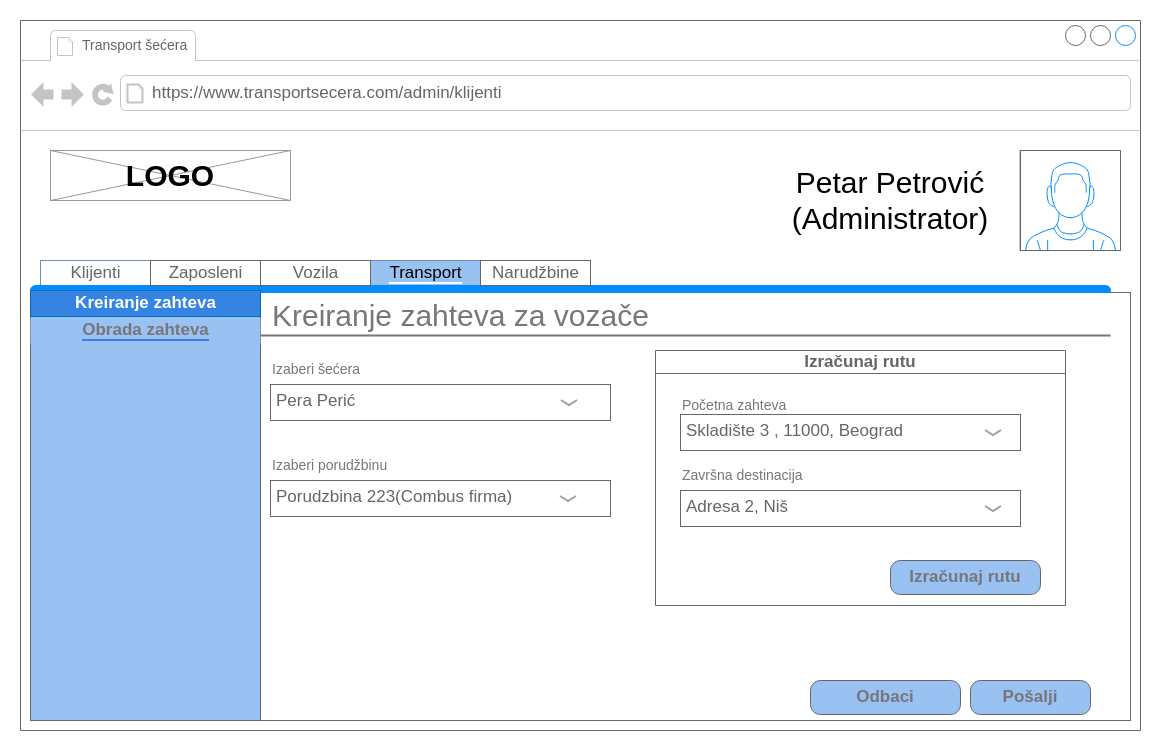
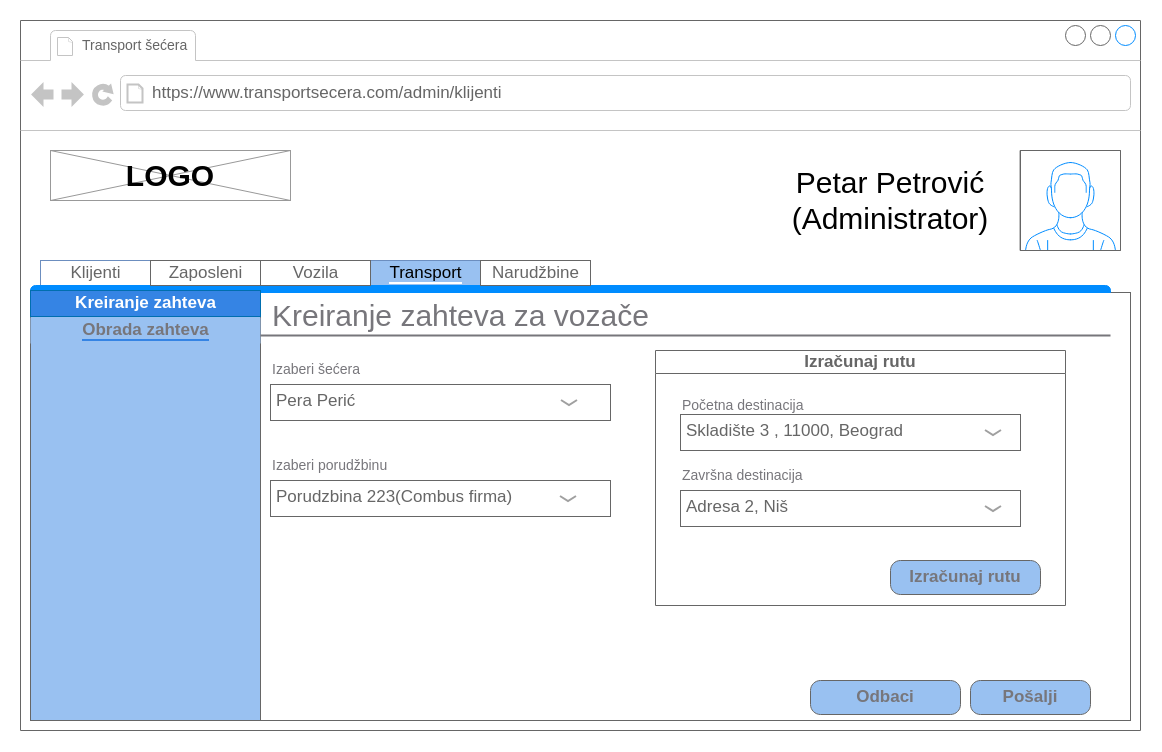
  <mxCell id="0" />
  <mxCell id="1" parent="0" />
  <mxCell id="2" value="" style="strokeWidth=1;shadow=0;dashed=0;align=center;html=1;shape=mxgraph.mockup.containers.browserWindow;rSize=0;strokeColor=#666666;strokeColor2=#008cff;strokeColor3=#c4c4c4;mainText=,;recursiveResize=0;" parent="1" vertex="1"><mxGeometry x="20" y="20" width="1120" height="710" as="geometry" /></mxCell>
  <mxCell id="3" value="Transport šećera" style="strokeWidth=1;shadow=0;dashed=0;align=center;html=1;shape=mxgraph.mockup.containers.anchor;fontSize=14;fontColor=#666666;align=left;" parent="2" vertex="1"><mxGeometry x="60" y="10" width="110" height="30" as="geometry" /></mxCell>
  <mxCell id="4" value="https://www.transportsecera.com/admin/klijenti" style="strokeWidth=1;shadow=0;dashed=0;align=center;html=1;shape=mxgraph.mockup.containers.anchor;rSize=0;fontSize=17;fontColor=#666666;align=left;" parent="2" vertex="1"><mxGeometry x="130" y="60" width="450" height="26" as="geometry" /></mxCell>
  <mxCell id="5" value="" style="verticalLabelPosition=bottom;shadow=0;dashed=0;align=center;html=1;verticalAlign=top;strokeWidth=1;shape=mxgraph.mockup.graphics.simpleIcon;strokeColor=#999999;fontSize=14;" parent="2" vertex="1"><mxGeometry x="30" y="130" width="240" height="50" as="geometry" /></mxCell>
  <mxCell id="6" value="&lt;div style=&quot;font-size: 30px;&quot;&gt;LOGO&lt;/div&gt;" style="text;html=1;strokeColor=none;fillColor=none;align=center;verticalAlign=middle;whiteSpace=wrap;rounded=0;fontSize=30;fontStyle=1" parent="2" vertex="1"><mxGeometry x="120" y="140" width="60" height="30" as="geometry" /></mxCell>
  <mxCell id="7" value="" style="verticalLabelPosition=bottom;shadow=0;dashed=0;align=center;html=1;verticalAlign=top;strokeWidth=1;shape=mxgraph.mockup.containers.userMale;strokeColor=#666666;strokeColor2=#008cff;fontSize=30;" parent="2" vertex="1"><mxGeometry x="1000" y="130" width="100" height="100" as="geometry" /></mxCell>
  <mxCell id="8" value="&lt;div&gt;Petar Petrović &lt;br&gt;&lt;/div&gt;&lt;div&gt;(Administrator)&lt;br&gt;&lt;/div&gt;" style="text;html=1;strokeColor=none;fillColor=none;align=center;verticalAlign=middle;whiteSpace=wrap;rounded=0;fontSize=30;" parent="2" vertex="1"><mxGeometry x="750" y="140" width="240" height="80" as="geometry" /></mxCell>
  <mxCell id="9" value="&lt;span style=&quot;background-color: rgb(153, 193, 241);&quot;&gt;Transport&lt;/span&gt;" style="strokeColor=#6c8ebf;fillColor=#99c1f1;gradientColor=inherit;strokeWidth=1;shadow=0;dashed=0;align=center;html=1;shape=mxgraph.mockup.containers.rrect;rSize=0;fontSize=17;fontColor=default;gradientColor=none;labelBackgroundColor=default;" parent="2" vertex="1"><mxGeometry width="110" height="25" relative="1" as="geometry"><mxPoint x="350" y="240" as="offset" /></mxGeometry></mxCell>
  <mxCell id="10" value="" style="strokeWidth=1;shadow=0;dashed=0;align=center;html=1;shape=mxgraph.mockup.containers.marginRect2;rectMarginTop=32;strokeColor=#666666;gradientColor=none;labelBackgroundColor=default;fontSize=30;fontColor=#000000;" parent="2" vertex="1"><mxGeometry x="10" y="240" width="1100" height="460" as="geometry" /></mxCell>
  <mxCell id="11" value="&lt;font color=&quot;#666666&quot;&gt;Klijenti&lt;/font&gt;" style="strokeColor=#6c8ebf;fillColor=#FFFFFF;gradientColor=#7ea6e0;strokeWidth=1;shadow=0;dashed=0;align=center;html=1;shape=mxgraph.mockup.containers.rrect;rSize=0;fontSize=17;gradientColor=none;labelBackgroundColor=default;" parent="10" vertex="1"><mxGeometry width="110" height="25" relative="1" as="geometry"><mxPoint x="10" as="offset" /></mxGeometry></mxCell>
  <mxCell id="12" value="" style="strokeWidth=1;shadow=0;dashed=0;align=center;html=1;shape=mxgraph.mockup.containers.topButton;rSize=5;strokeColor=#008cff;fillColor=#008cff;gradientColor=none;resizeWidth=1;movable=0;deletable=1;labelBackgroundColor=default;fontSize=30;fontColor=#000000;" parent="10" vertex="1"><mxGeometry width="1080" height="7" relative="1" as="geometry"><mxPoint y="25" as="offset" /></mxGeometry></mxCell>
  <mxCell id="13" value="Zaposleni" style="strokeColor=inherit;fillColor=inherit;gradientColor=inherit;strokeWidth=1;shadow=0;dashed=0;align=center;html=1;shape=mxgraph.mockup.containers.rrect;rSize=0;fontSize=17;fontColor=#666666;gradientColor=none;labelBackgroundColor=default;" parent="10" vertex="1"><mxGeometry width="110" height="25" relative="1" as="geometry"><mxPoint x="120" as="offset" /></mxGeometry></mxCell>
  <mxCell id="14" value="Vozila" style="strokeColor=inherit;fillColor=inherit;gradientColor=inherit;strokeWidth=1;shadow=0;dashed=0;align=center;html=1;shape=mxgraph.mockup.containers.rrect;rSize=0;fontSize=17;fontColor=#666666;gradientColor=none;labelBackgroundColor=default;" parent="10" vertex="1"><mxGeometry width="110" height="25" relative="1" as="geometry"><mxPoint x="230" as="offset" /></mxGeometry></mxCell>
  <mxCell id="15" value="" style="strokeWidth=1;shadow=0;dashed=0;align=center;html=1;shape=mxgraph.mockup.containers.rrect;rSize=0;strokeColor=#666666;labelBackgroundColor=#99c1f1;fontSize=30;fontColor=#000000;fillColor=#99c1f1;" parent="10" vertex="1"><mxGeometry y="30" width="230" height="430" as="geometry" /></mxCell>
  <mxCell id="16" value="&lt;span style=&quot;background-color: rgb(153, 193, 241);&quot;&gt;Obrada zahteva&lt;/span&gt;" style="strokeColor=none;fillColor=#99c1f1;strokeWidth=1;shadow=0;dashed=0;align=center;html=1;shape=mxgraph.mockup.containers.rrect;rSize=0;fontSize=17;fontColor=#77767b;fontStyle=1;resizeWidth=1;labelBackgroundColor=#3584E4;" parent="15" vertex="1"><mxGeometry width="230" height="26" relative="1" as="geometry"><mxPoint y="27" as="offset" /></mxGeometry></mxCell>
  <mxCell id="17" value="Kreiranje zahteva" style="strokeColor=#006EAF;fillColor=#3584e4;strokeWidth=1;shadow=0;dashed=0;align=center;html=1;shape=mxgraph.mockup.containers.rrect;rSize=0;fontSize=17;fontColor=#ffffff;fontStyle=1;resizeWidth=1;labelBackgroundColor=#3584e4;" parent="15" vertex="1"><mxGeometry width="230" height="26" relative="1" as="geometry"><mxPoint as="offset" /></mxGeometry></mxCell>
  <mxCell id="18" value="Kreiranje zahteva za vozače" style="text;html=1;strokeColor=none;fillColor=none;align=left;verticalAlign=middle;whiteSpace=wrap;rounded=0;labelBackgroundColor=#ffffff;fontSize=30;fontColor=#77767b;" parent="10" vertex="1"><mxGeometry x="240" y="40" width="450" height="30" as="geometry" /></mxCell>
  <mxCell id="19" value="Pera Perić" style="strokeWidth=1;shadow=0;dashed=0;align=center;html=1;shape=mxgraph.mockup.text.textBox;fontColor=#666666;align=left;fontSize=17;spacingLeft=4;spacingTop=-3;strokeColor=#666666;mainText=;labelBackgroundColor=#ffffff;fillColor=#ffffff;" parent="10" vertex="1"><mxGeometry x="240" y="124" width="340" height="36" as="geometry" /></mxCell>
  <mxCell id="20" value="" style="line;strokeWidth=2;html=1;labelBackgroundColor=#ffffff;strokeColor=#77767b;fontSize=30;fontColor=#77767b;fillColor=#ffffff;" parent="10" vertex="1"><mxGeometry x="230" y="70" width="850" height="10" as="geometry" /></mxCell>
  <mxCell id="21" value="&lt;div&gt;Izaberi šećera&lt;br&gt;&lt;/div&gt;" style="text;html=1;strokeColor=none;fillColor=none;align=left;verticalAlign=middle;whiteSpace=wrap;rounded=0;labelBackgroundColor=#ffffff;fontSize=14;fontColor=#77767b;" parent="10" vertex="1"><mxGeometry x="240" y="94" width="340" height="30" as="geometry" /></mxCell>
  <mxCell id="22" value="&lt;font color=&quot;#77767b&quot;&gt;Pošalji&lt;/font&gt;" style="strokeWidth=1;shadow=0;dashed=0;align=center;html=1;shape=mxgraph.mockup.buttons.button;strokeColor=#666666;fontColor=#ffffff;mainText=;buttonStyle=round;fontSize=17;fontStyle=1;fillColor=#99c1f1;whiteSpace=wrap;labelBackgroundColor=#99c1f1;" parent="10" vertex="1"><mxGeometry x="940" y="420" width="120" height="34" as="geometry" /></mxCell>
  <mxCell id="23" value="&lt;font color=&quot;#77767b&quot;&gt;Odbaci&lt;/font&gt;" style="strokeWidth=1;shadow=0;dashed=0;align=center;html=1;shape=mxgraph.mockup.buttons.button;strokeColor=#666666;fontColor=#ffffff;mainText=;buttonStyle=round;fontSize=17;fontStyle=1;fillColor=#99c1f1;whiteSpace=wrap;labelBackgroundColor=#99c1f1;" parent="10" vertex="1"><mxGeometry x="780" y="420" width="150" height="34" as="geometry" /></mxCell>
  <mxCell id="24" value="" style="html=1;verticalLabelPosition=bottom;labelBackgroundColor=#ffffff;verticalAlign=top;shadow=0;dashed=0;strokeWidth=2;shape=mxgraph.ios7.misc.more;strokeColor=#a0a0a0;fontFamily=Helvetica;fontSize=17;fontColor=#666666;fillColor=inherit;gradientColor=none;rotation=90;" vertex="1" parent="10"><mxGeometry x="536" y="134" width="5" height="16" as="geometry" /></mxCell>
  <mxCell id="25" value="Porudzbina 223(Combus firma)" style="strokeWidth=1;shadow=0;dashed=0;align=center;html=1;shape=mxgraph.mockup.text.textBox;fontColor=#666666;align=left;fontSize=17;spacingLeft=4;spacingTop=-3;strokeColor=#666666;mainText=;labelBackgroundColor=#ffffff;fillColor=#ffffff;" vertex="1" parent="10"><mxGeometry x="240" y="220" width="340" height="36" as="geometry" /></mxCell>
  <mxCell id="26" value="&lt;div&gt;Izaberi porudžbinu&lt;br&gt;&lt;/div&gt;" style="text;html=1;strokeColor=none;fillColor=none;align=left;verticalAlign=middle;whiteSpace=wrap;rounded=0;labelBackgroundColor=#ffffff;fontSize=14;fontColor=#77767b;" vertex="1" parent="10"><mxGeometry x="240" y="190" width="340" height="30" as="geometry" /></mxCell>
  <mxCell id="27" value="" style="html=1;verticalLabelPosition=bottom;labelBackgroundColor=#ffffff;verticalAlign=top;shadow=0;dashed=0;strokeWidth=2;shape=mxgraph.ios7.misc.more;strokeColor=#a0a0a0;fontFamily=Helvetica;fontSize=17;fontColor=#666666;fillColor=inherit;gradientColor=none;rotation=90;" vertex="1" parent="10"><mxGeometry x="535" y="230" width="5" height="16" as="geometry" /></mxCell>
  <mxCell id="28" value="Izračunaj rutu" style="swimlane;whiteSpace=wrap;html=1;shadow=0;dashed=0;labelBackgroundColor=default;strokeColor=inherit;strokeWidth=1;fontFamily=Helvetica;fontSize=17;fontColor=#666666;fillColor=inherit;gradientColor=none;" vertex="1" parent="10"><mxGeometry x="625" y="90" width="410" height="255" as="geometry" /></mxCell>
  <mxCell id="29" value="Skladište 3 , 11000, Beograd" style="strokeWidth=1;shadow=0;dashed=0;align=center;html=1;shape=mxgraph.mockup.text.textBox;fontColor=#666666;align=left;fontSize=17;spacingLeft=4;spacingTop=-3;strokeColor=#666666;mainText=;labelBackgroundColor=#ffffff;fillColor=#ffffff;" vertex="1" parent="28"><mxGeometry x="25" y="64" width="340" height="36" as="geometry" /></mxCell>
- <mxCell id="30" value="&lt;div&gt;Početna zahteva&lt;br&gt;&lt;/div&gt;" style="text;html=1;strokeColor=none;fillColor=none;align=left;verticalAlign=middle;whiteSpace=wrap;rounded=0;labelBackgroundColor=#ffffff;fontSize=14;fontColor=#77767b;" vertex="1" parent="28"><mxGeometry x="25" y="40" width="340" height="30" as="geometry" /></mxCell>
+ <mxCell id="30" value="&lt;div&gt;Početna destinacija&lt;br&gt;&lt;/div&gt;" style="text;html=1;strokeColor=none;fillColor=none;align=left;verticalAlign=middle;whiteSpace=wrap;rounded=0;labelBackgroundColor=#ffffff;fontSize=14;fontColor=#77767b;" vertex="1" parent="28"><mxGeometry x="25" y="40" width="340" height="30" as="geometry" /></mxCell>
  <mxCell id="31" value="&lt;div&gt;Završna destinacija&lt;br&gt;&lt;/div&gt;" style="text;html=1;strokeColor=none;fillColor=none;align=left;verticalAlign=middle;whiteSpace=wrap;rounded=0;labelBackgroundColor=#ffffff;fontSize=14;fontColor=#77767b;" vertex="1" parent="28"><mxGeometry x="25" y="110" width="340" height="30" as="geometry" /></mxCell>
  <mxCell id="32" value="Adresa 2, Niš" style="strokeWidth=1;shadow=0;dashed=0;align=center;html=1;shape=mxgraph.mockup.text.textBox;fontColor=#666666;align=left;fontSize=17;spacingLeft=4;spacingTop=-3;strokeColor=#666666;mainText=;labelBackgroundColor=#ffffff;fillColor=#ffffff;" vertex="1" parent="28"><mxGeometry x="25" y="140" width="340" height="36" as="geometry" /></mxCell>
  <mxCell id="33" value="" style="html=1;verticalLabelPosition=bottom;labelBackgroundColor=#ffffff;verticalAlign=top;shadow=0;dashed=0;strokeWidth=2;shape=mxgraph.ios7.misc.more;strokeColor=#a0a0a0;fontFamily=Helvetica;fontSize=17;fontColor=#666666;fillColor=inherit;gradientColor=none;rotation=90;" vertex="1" parent="28"><mxGeometry x="335" y="74" width="5" height="16" as="geometry" /></mxCell>
  <mxCell id="34" value="" style="html=1;verticalLabelPosition=bottom;labelBackgroundColor=#ffffff;verticalAlign=top;shadow=0;dashed=0;strokeWidth=2;shape=mxgraph.ios7.misc.more;strokeColor=#a0a0a0;fontFamily=Helvetica;fontSize=17;fontColor=#666666;fillColor=inherit;gradientColor=none;rotation=90;" vertex="1" parent="28"><mxGeometry x="335" y="150" width="5" height="16" as="geometry" /></mxCell>
  <mxCell id="35" value="&lt;font color=&quot;#77767b&quot;&gt;Izračunaj rutu&lt;/font&gt;" style="strokeWidth=1;shadow=0;dashed=0;align=center;html=1;shape=mxgraph.mockup.buttons.button;strokeColor=#666666;fontColor=#ffffff;mainText=;buttonStyle=round;fontSize=17;fontStyle=1;fillColor=#99c1f1;whiteSpace=wrap;labelBackgroundColor=#99c1f1;" vertex="1" parent="28"><mxGeometry x="235" y="210" width="150" height="34" as="geometry" /></mxCell>
  <mxCell id="36" value="Narudžbine" style="strokeColor=inherit;fillColor=inherit;gradientColor=inherit;strokeWidth=1;shadow=0;dashed=0;align=center;html=1;shape=mxgraph.mockup.containers.rrect;rSize=0;fontSize=17;fontColor=#666666;gradientColor=none;labelBackgroundColor=default;" parent="2" vertex="1"><mxGeometry width="110" height="25" relative="1" as="geometry"><mxPoint x="460" y="240" as="offset" /></mxGeometry></mxCell>
